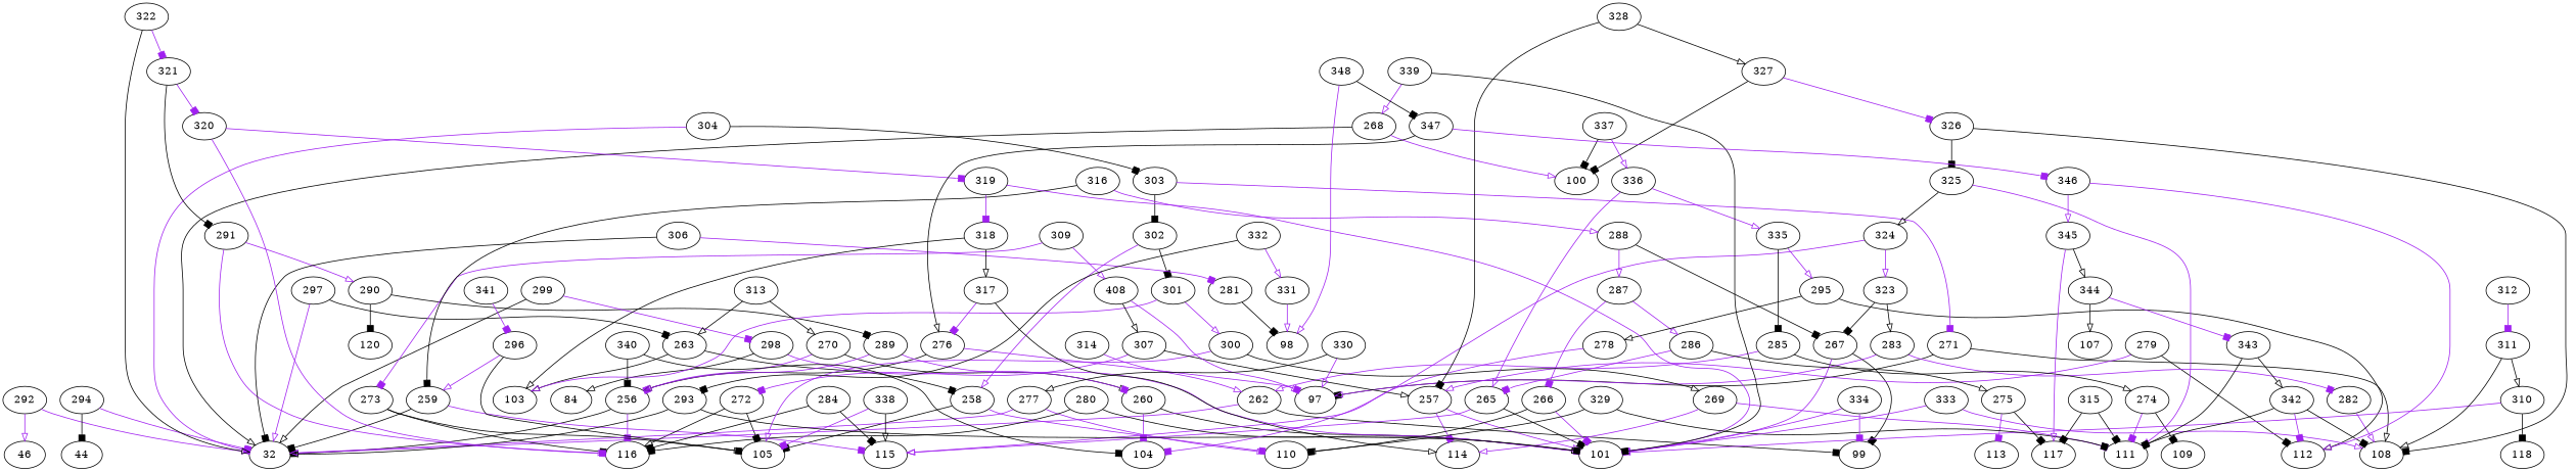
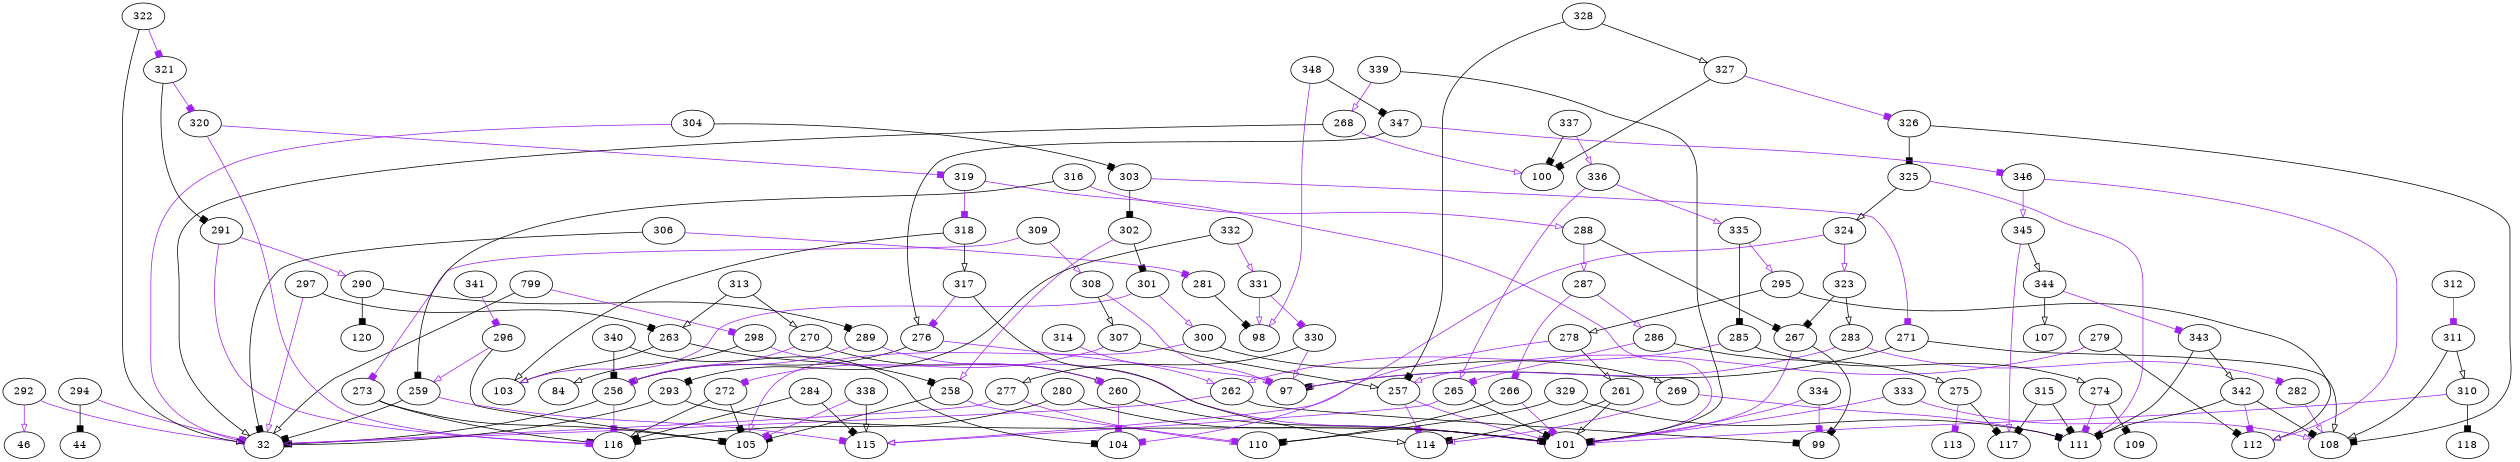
  digraph {
    edge [arrowhead=box color=black]
    256
    32
    116
    257
    101
    114
    258
    105
    110
    259
    115
    260
    104
+   261
    262
    99
    263
    103
    265
    266
    267
    268
    100
    269
    111
    270
    271
    97
    108
    272
    273
    274
    109
    275
    113
    117
    276
    277
    278
    279
    112
    280
    281
    98
    282
    283
    284
    285
    286
    287
    288
    289
    290
    120
    291
    292
    46
    293
    294
    44
    295
    296
    297
    298
    84
-   299
+   299 [label=799]
    300
    301
    302
    303
    304
    306
    307
-   308 [label=408]
+   308
    309
    310
    118
    311
    312
    313
    314
    315
    316
    317
    318
    319
    320
    321
    322
    323
    324
    325
    326
    327
    328
    329
    330
    331
    332
    333
    334
    335
    336
    337
    338
    339
    340
    341
    342
    343
    344
    107
    345
    346
    347
    348
    256 -> 32
    256 -> 116 [color=purple]
    257 -> 101 [arrowhead=onormal color=purple]
    257 -> 114 [color=purple]
    258 -> 105
    258 -> 110 [color=purple]
    259 -> 32
    259 -> 115 [color=purple]
    260 -> 101 [arrowhead=onormal]
    260 -> 104 [color=purple]
+   261 -> 101 [arrowhead=onormal]
+   261 -> 114
    262 -> 32 [arrowhead=onormal color=purple]
    262 -> 99
    263 -> 258
    263 -> 103 [arrowhead=onormal]
    265 -> 101
    265 -> 115 [arrowhead=onormal color=purple]
    266 -> 101 [color=purple]
    266 -> 110
    267 -> 101 [arrowhead=onormal color=purple]
    267 -> 99
    268 -> 32 [arrowhead=onormal]
    268 -> 100 [arrowhead=onormal color=purple]
    269 -> 114 [arrowhead=onormal color=purple]
    269 -> 111 [color=purple]
    270 -> 256 [color=purple]
    270 -> 260 [arrowhead=onormal]
    271 -> 97
    271 -> 108 [arrowhead=onormal]
    272 -> 116 [arrowhead=onormal]
    272 -> 105
    273 -> 116
    273 -> 105
    274 -> 111 [color=purple]
    274 -> 109
    275 -> 113 [color=purple]
    275 -> 117
    276 -> 256 [arrowhead=onormal]
    276 -> 97 [color=purple]
    277 -> 32 [arrowhead=onormal color=purple]
    277 -> 110 [arrowhead=onormal color=purple]
    278 -> 115 [arrowhead=onormal color=purple]
+   278 -> 261 [arrowhead=onormal]
    279 -> 257 [arrowhead=onormal color=purple]
    279 -> 112
    280 -> 116
    280 -> 101 [arrowhead=onormal]
    281 -> 98
    282 -> 108 [arrowhead=onormal color=purple]
    283 -> 97 [arrowhead=onormal color=purple]
    283 -> 282 [color=purple]
    284 -> 116
    284 -> 115
    285 -> 262 [arrowhead=onormal color=purple]
    285 -> 274 [arrowhead=onormal]
    286 -> 265 [color=purple]
    286 -> 275 [arrowhead=onormal]
    287 -> 266 [color=purple]
    287 -> 286 [arrowhead=onormal color=purple]
    288 -> 267
    288 -> 287 [arrowhead=onormal color=purple]
    289 -> 256 [arrowhead=onormal color=purple]
    289 -> 101 [color=purple]
    290 -> 289
    290 -> 120
    291 -> 116 [arrowhead=onormal color=purple]
    291 -> 290 [arrowhead=onormal color=purple]
    292 -> 32 [arrowhead=onormal color=purple]
    292 -> 46 [arrowhead=onormal color=purple]
    293 -> 32 [arrowhead=onormal]
    293 -> 101
    294 -> 32 [color=purple]
    294 -> 44
    295 -> 278 [arrowhead=onormal]
    295 -> 112 [arrowhead=onormal]
    296 -> 105 [arrowhead=onormal]
    296 -> 259 [arrowhead=onormal color=purple]
    297 -> 32 [arrowhead=onormal color=purple]
    297 -> 263
    298 -> 260 [color=purple]
    298 -> 84 [arrowhead=onormal]
    299 -> 32 [arrowhead=onormal]
    299 -> 298 [color=purple]
    300 -> 105 [arrowhead=onormal color=purple]
    300 -> 269 [arrowhead=onormal]
    301 -> 103 [arrowhead=onormal color=purple]
    301 -> 300 [arrowhead=onormal color=purple]
    302 -> 258 [arrowhead=onormal color=purple]
    302 -> 301
    303 -> 271 [color=purple]
    303 -> 302
    304 -> 32 [color=purple]
    304 -> 303
    306 -> 32
    306 -> 281 [color=purple]
    307 -> 257 [arrowhead=onormal]
    307 -> 272 [color=purple]
    308 -> 97 [arrowhead=onormal color=purple]
    308 -> 307 [arrowhead=onormal]
    309 -> 273 [color=purple]
    309 -> 308 [arrowhead=onormal color=purple]
    310 -> 101 [arrowhead=onormal color=purple]
    310 -> 118
    311 -> 108 [arrowhead=onormal]
    311 -> 310 [arrowhead=onormal]
    312 -> 311 [color=purple]
    313 -> 263 [arrowhead=onormal]
    313 -> 270 [arrowhead=onormal]
    314 -> 262 [arrowhead=onormal color=purple]
    315 -> 111
    315 -> 117
    316 -> 259
    316 -> 288 [arrowhead=onormal color=purple]
    317 -> 114 [arrowhead=onormal]
    317 -> 276 [color=purple]
    318 -> 103 [arrowhead=onormal]
    318 -> 317 [arrowhead=onormal]
    319 -> 101 [color=purple]
    319 -> 318 [color=purple]
    320 -> 116 [color=purple]
    320 -> 319 [color=purple]
    321 -> 291
    321 -> 320 [color=purple]
    322 -> 32 [arrowhead=onormal]
    322 -> 321 [color=purple]
    323 -> 267
    323 -> 283 [arrowhead=onormal]
    324 -> 104 [color=purple]
    324 -> 323 [arrowhead=onormal color=purple]
    325 -> 111 [arrowhead=onormal color=purple]
    325 -> 324 [arrowhead=onormal]
    326 -> 108
    326 -> 325
    327 -> 100
    327 -> 326 [color=purple]
    328 -> 257
    328 -> 327 [arrowhead=onormal]
    329 -> 110 [arrowhead=onormal]
    329 -> 111
    330 -> 97 [arrowhead=onormal color=purple]
    330 -> 277 [arrowhead=onormal]
    331 -> 98 [arrowhead=onormal color=purple]
+   331 -> 330 [color=purple]
    332 -> 293
    332 -> 331 [arrowhead=onormal color=purple]
    333 -> 101 [arrowhead=onormal color=purple]
    333 -> 108 [arrowhead=onormal color=purple]
    334 -> 101 [arrowhead=onormal color=purple]
    334 -> 99 [color=purple]
    335 -> 285
    335 -> 295 [arrowhead=onormal color=purple]
    336 -> 265 [arrowhead=onormal color=purple]
    336 -> 335 [arrowhead=onormal color=purple]
    337 -> 100
    337 -> 336 [arrowhead=onormal color=purple]
    338 -> 105 [color=purple]
    338 -> 115 [arrowhead=onormal]
    339 -> 101
    339 -> 268 [arrowhead=onormal color=purple]
    340 -> 256
    340 -> 104
    341 -> 296 [color=purple]
    342 -> 111
    342 -> 108
    342 -> 112 [color=purple]
    343 -> 111
    343 -> 342 [arrowhead=onormal]
    344 -> 343 [color=purple]
    344 -> 107 [arrowhead=onormal]
    345 -> 117 [arrowhead=onormal color=purple]
    345 -> 344 [arrowhead=onormal]
    346 -> 112 [arrowhead=onormal color=purple]
    346 -> 345 [arrowhead=onormal color=purple]
    347 -> 276 [arrowhead=onormal]
    347 -> 346 [color=purple]
    348 -> 98 [arrowhead=onormal color=purple]
    348 -> 347
  }
